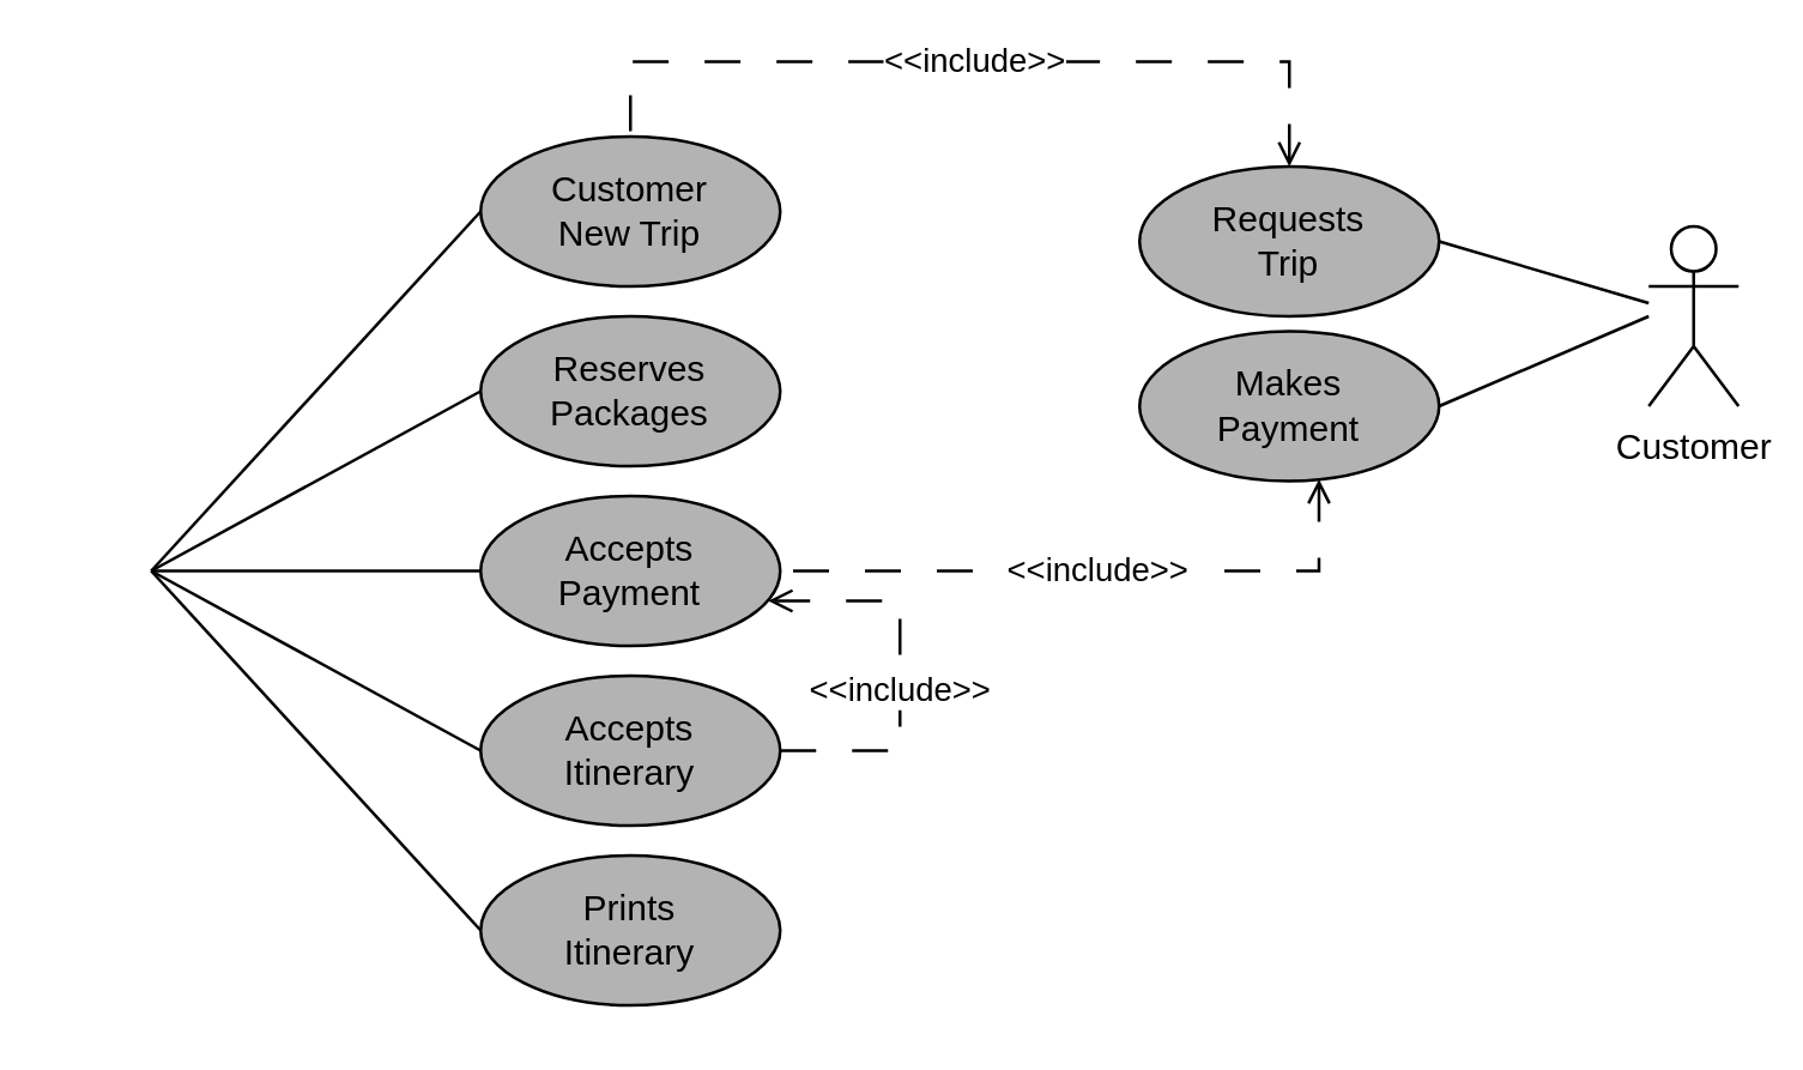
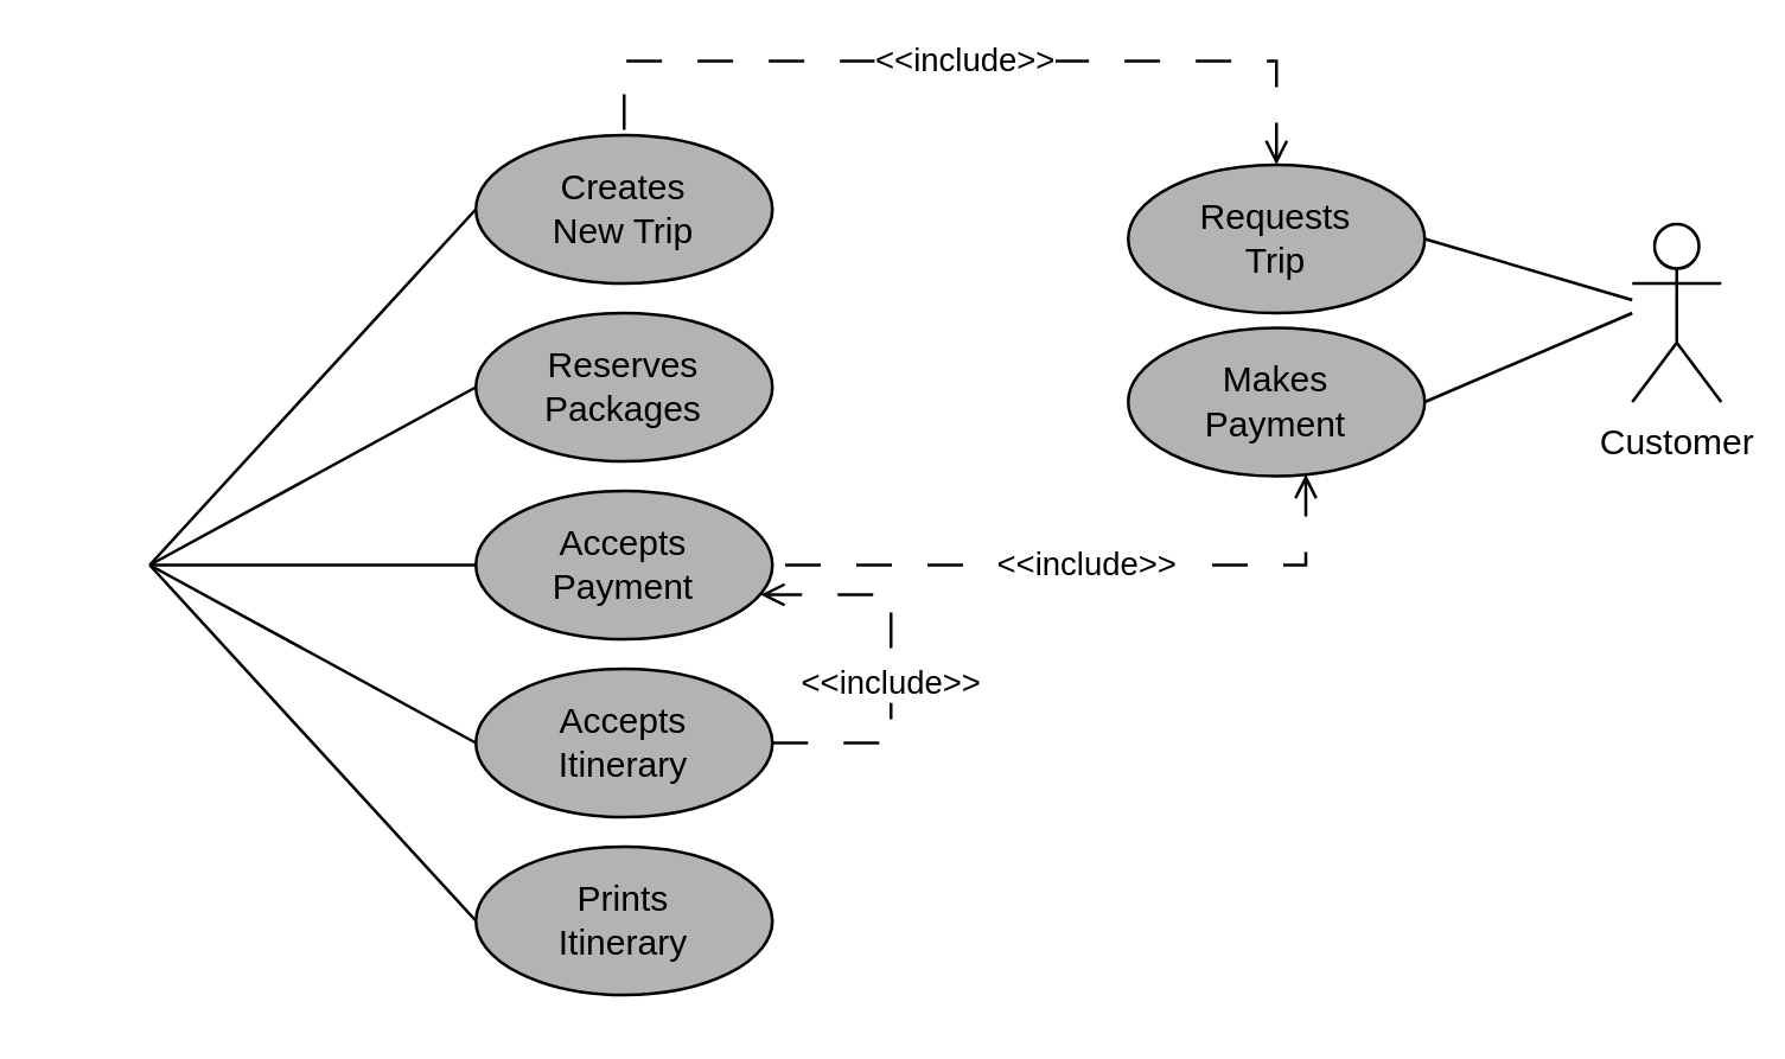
  <mxCell id="0" />
  <mxCell id="1" parent="0" />
  <mxCell id="2" value="" style="group" vertex="1" connectable="0" parent="1"><mxGeometry x="20" y="20" width="560" height="315" as="geometry" /></mxCell>
  <mxCell id="3" style="rounded=0;orthogonalLoop=1;jettySize=auto;html=1;entryX=0;entryY=0.5;entryDx=0;entryDy=0;endArrow=none;endFill=0;" edge="1" parent="2" target="11"><mxGeometry relative="1" as="geometry"><mxPoint x="140" y="340" as="targetPoint" /><mxPoint x="30" y="170" as="sourcePoint" /></mxGeometry></mxCell>
  <mxCell id="4" style="edgeStyle=none;rounded=0;orthogonalLoop=1;jettySize=auto;html=1;entryX=1;entryY=0.5;entryDx=0;entryDy=0;endArrow=none;endFill=0;" edge="1" parent="2" target="20"><mxGeometry relative="1" as="geometry"><mxPoint x="530" y="85" as="sourcePoint" /></mxGeometry></mxCell>
  <mxCell id="5" value="Customer" style="shape=umlActor;verticalLabelPosition=bottom;verticalAlign=top;html=1;outlineConnect=0;" vertex="1" parent="2"><mxGeometry x="530" y="55" width="30" height="60" as="geometry" /></mxCell>
  <mxCell id="6" value="Requests&lt;br&gt;Trip" style="ellipse;whiteSpace=wrap;html=1;fillColor=#B3B3B3;" vertex="1" parent="2"><mxGeometry x="360" y="35" width="100" height="50" as="geometry" /></mxCell>
  <mxCell id="7" style="rounded=0;orthogonalLoop=1;jettySize=auto;html=1;entryX=1;entryY=0.5;entryDx=0;entryDy=0;endArrow=none;endFill=0;" edge="1" parent="2" source="5" target="6"><mxGeometry relative="1" as="geometry" /></mxCell>
- <mxCell id="8" value="Customer&lt;br&gt;New Trip" style="ellipse;whiteSpace=wrap;html=1;fillColor=#B3B3B3;" vertex="1" parent="2"><mxGeometry x="140" y="25" width="100" height="50" as="geometry" /></mxCell>
+ <mxCell id="8" value="Creates&lt;br&gt;New Trip" style="ellipse;whiteSpace=wrap;html=1;fillColor=#B3B3B3;" vertex="1" parent="2"><mxGeometry x="140" y="25" width="100" height="50" as="geometry" /></mxCell>
  <mxCell id="9" value="&amp;lt;&amp;lt;include&amp;gt;&amp;gt;" style="edgeStyle=orthogonalEdgeStyle;rounded=0;orthogonalLoop=1;jettySize=auto;html=1;entryX=0.5;entryY=0;entryDx=0;entryDy=0;dashed=1;dashPattern=12 12;endArrow=none;endFill=0;exitX=0.5;exitY=0;exitDx=0;exitDy=0;startArrow=open;startFill=0;" edge="1" parent="2" source="6" target="8"><mxGeometry relative="1" as="geometry"><Array as="points"><mxPoint x="410" /><mxPoint x="190" /></Array></mxGeometry></mxCell>
  <mxCell id="10" value="Accepts&lt;br&gt;Payment" style="ellipse;whiteSpace=wrap;html=1;fillColor=#B3B3B3;movable=0;resizable=0;rotatable=0;deletable=0;editable=0;connectable=0;" vertex="1" parent="2"><mxGeometry x="140" y="145" width="100" height="50" as="geometry" /></mxCell>
  <mxCell id="11" value="Reserves&lt;br&gt;Packages" style="ellipse;whiteSpace=wrap;html=1;fillColor=#B3B3B3;" vertex="1" parent="2"><mxGeometry x="140" y="85" width="100" height="50" as="geometry" /></mxCell>
  <mxCell id="12" style="rounded=0;orthogonalLoop=1;jettySize=auto;html=1;entryX=0;entryY=0.5;entryDx=0;entryDy=0;endArrow=none;endFill=0;" edge="1" parent="2" target="10"><mxGeometry relative="1" as="geometry"><mxPoint x="30" y="170" as="sourcePoint" /></mxGeometry></mxCell>
  <mxCell id="13" style="rounded=0;orthogonalLoop=1;jettySize=auto;html=1;entryX=0;entryY=0.5;entryDx=0;entryDy=0;endArrow=none;endFill=0;" edge="1" parent="2" target="8"><mxGeometry relative="1" as="geometry"><mxPoint x="30" y="170" as="sourcePoint" /></mxGeometry></mxCell>
  <mxCell id="14" value="&amp;lt;&amp;lt;include&amp;gt;&amp;gt;" style="edgeStyle=orthogonalEdgeStyle;rounded=0;orthogonalLoop=1;jettySize=auto;html=1;dashed=1;dashPattern=12 12;endArrow=open;endFill=0;" edge="1" parent="2" source="15"><mxGeometry x="-0.104" relative="1" as="geometry"><mxPoint x="236" y="180" as="targetPoint" /><Array as="points"><mxPoint x="280" y="230" /><mxPoint x="280" y="180" /></Array><mxPoint as="offset" /></mxGeometry></mxCell>
  <mxCell id="15" value="Accepts&lt;br&gt;Itinerary" style="ellipse;whiteSpace=wrap;html=1;fillColor=#B3B3B3;" vertex="1" parent="2"><mxGeometry x="140" y="205" width="100" height="50" as="geometry" /></mxCell>
  <mxCell id="16" style="rounded=0;orthogonalLoop=1;jettySize=auto;html=1;entryX=0;entryY=0.5;entryDx=0;entryDy=0;endArrow=none;endFill=0;" edge="1" target="15" parent="2"><mxGeometry relative="1" as="geometry"><mxPoint x="30" y="170" as="sourcePoint" /></mxGeometry></mxCell>
  <mxCell id="17" value="Prints&lt;br&gt;Itinerary" style="ellipse;whiteSpace=wrap;html=1;fillColor=#B3B3B3;" vertex="1" parent="2"><mxGeometry x="140" y="265" width="100" height="50" as="geometry" /></mxCell>
  <mxCell id="18" style="rounded=0;orthogonalLoop=1;jettySize=auto;html=1;entryX=0;entryY=0.5;entryDx=0;entryDy=0;endArrow=none;endFill=0;" edge="1" target="17" parent="2"><mxGeometry relative="1" as="geometry"><mxPoint x="30" y="170" as="sourcePoint" /></mxGeometry></mxCell>
  <mxCell id="19" value="&amp;lt;&amp;lt;include&amp;gt;&amp;gt;" style="edgeStyle=orthogonalEdgeStyle;rounded=0;orthogonalLoop=1;jettySize=auto;html=1;dashed=1;dashPattern=12 12;endArrow=none;endFill=0;startArrow=open;startFill=0;exitX=0.599;exitY=0.987;exitDx=0;exitDy=0;exitPerimeter=0;" edge="1" parent="2" source="20"><mxGeometry relative="1" as="geometry"><mxPoint x="240" y="170" as="targetPoint" /><mxPoint x="540" y="150" as="sourcePoint" /><Array as="points"><mxPoint x="420" y="170" /></Array></mxGeometry></mxCell>
  <mxCell id="20" value="Makes&lt;br&gt;Payment" style="ellipse;whiteSpace=wrap;html=1;fillColor=#B3B3B3;" vertex="1" parent="2"><mxGeometry x="360" y="90" width="100" height="50" as="geometry" /></mxCell>
